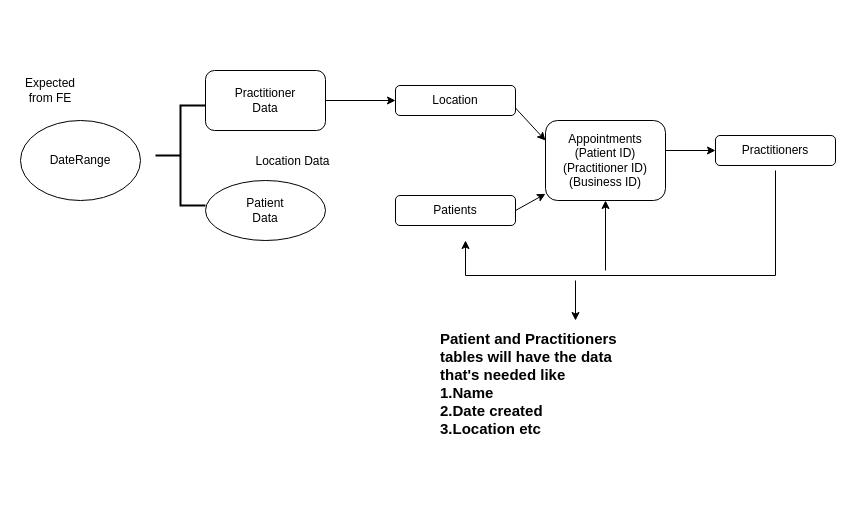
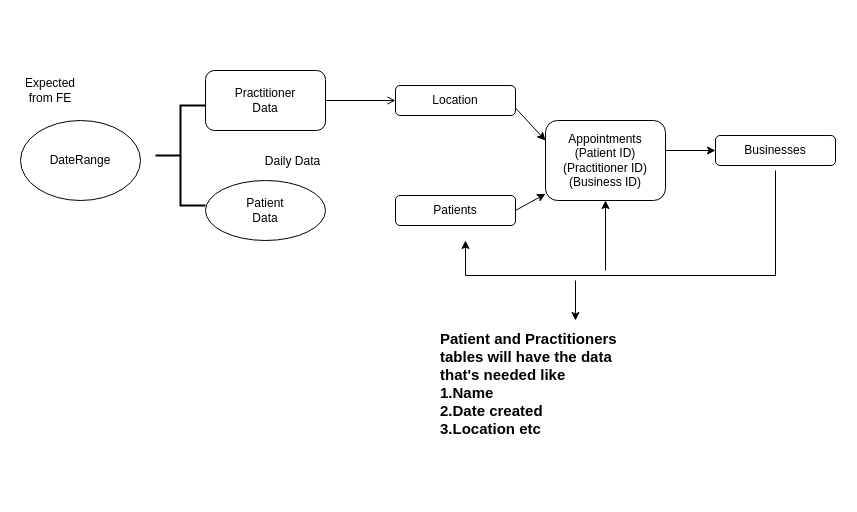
  <mxCell id="0" />
  <mxCell id="1" parent="0" />
  <mxCell id="2" value="Location" style="rounded=1;whiteSpace=wrap;html=1;" vertex="1" parent="1"><mxGeometry x="395" y="85" width="120" height="30" as="geometry" /></mxCell>
  <mxCell id="3" value="Patients" style="rounded=1;whiteSpace=wrap;html=1;" vertex="1" parent="1"><mxGeometry x="395" y="195" width="120" height="30" as="geometry" /></mxCell>
  <mxCell id="4" value="Appointments&lt;br&gt;(Patient ID)&lt;br&gt;(Practitioner ID)&lt;br&gt;(Business ID)" style="rounded=1;whiteSpace=wrap;html=1;" vertex="1" parent="1"><mxGeometry x="545" y="120" width="120" height="80" as="geometry" /></mxCell>
  <mxCell id="5" value="Practitioner&lt;br&gt;Data" style="rounded=1;whiteSpace=wrap;html=1;" vertex="1" parent="1"><mxGeometry x="205" y="70" width="120" height="60" as="geometry" /></mxCell>
  <mxCell id="6" value="Patient&lt;br&gt;Data" style="ellipse;whiteSpace=wrap;html=1;" vertex="1" parent="1"><mxGeometry x="205" y="180" width="120" height="60" as="geometry" /></mxCell>
  <mxCell id="7" value="" style="strokeWidth=2;html=1;shape=mxgraph.flowchart.annotation_2;align=left;labelPosition=right;pointerEvents=1;" vertex="1" parent="1"><mxGeometry x="155" y="105" width="50" height="100" as="geometry" /></mxCell>
- <mxCell id="8" value="Practitioners" style="rounded=1;whiteSpace=wrap;html=1;" vertex="1" parent="1"><mxGeometry x="715" y="135" width="120" height="30" as="geometry" /></mxCell>
+ <mxCell id="8" value="Businesses" style="rounded=1;whiteSpace=wrap;html=1;" vertex="1" parent="1"><mxGeometry x="715" y="135" width="120" height="30" as="geometry" /></mxCell>
  <mxCell id="9" value="DateRange" style="ellipse;whiteSpace=wrap;html=1;" vertex="1" parent="1"><mxGeometry x="20" y="120" width="120" height="80" as="geometry" /></mxCell>
  <mxCell id="10" style="edgeStyle=orthogonalEdgeStyle;rounded=0;orthogonalLoop=1;jettySize=auto;html=1;exitX=0.5;exitY=1;exitDx=0;exitDy=0;" edge="1" parent="1" source="3" target="3"><mxGeometry relative="1" as="geometry" /></mxCell>
- <mxCell id="11" value="" style="endArrow=classic;html=1;rounded=0;entryX=0;entryY=0.5;entryDx=0;entryDy=0;exitX=1;exitY=0.5;exitDx=0;exitDy=0;" edge="1" parent="1" source="5" target="2"><mxGeometry width="50" height="50" relative="1" as="geometry"><mxPoint x="335" y="160" as="sourcePoint" /><mxPoint x="445" y="170" as="targetPoint" /></mxGeometry></mxCell>
+ <mxCell id="11" value="" style="endArrow=open;html=1;rounded=0;entryX=0;entryY=0.5;entryDx=0;entryDy=0;exitX=1;exitY=0.5;exitDx=0;exitDy=0;" edge="1" parent="1" source="5" target="2"><mxGeometry width="50" height="50" relative="1" as="geometry"><mxPoint x="335" y="160" as="sourcePoint" /><mxPoint x="445" y="170" as="targetPoint" /></mxGeometry></mxCell>
  <mxCell id="12" value="" style="endArrow=classic;html=1;rounded=0;exitX=1;exitY=0.5;exitDx=0;exitDy=0;" edge="1" parent="1" source="3" target="4"><mxGeometry width="50" height="50" relative="1" as="geometry"><mxPoint x="605" y="230" as="sourcePoint" /><mxPoint x="565" y="280" as="targetPoint" /><Array as="points" /></mxGeometry></mxCell>
  <mxCell id="13" value="" style="endArrow=classic;html=1;rounded=0;entryX=0;entryY=0.25;entryDx=0;entryDy=0;exitX=1;exitY=0.75;exitDx=0;exitDy=0;" edge="1" parent="1" source="2" target="4"><mxGeometry width="50" height="50" relative="1" as="geometry"><mxPoint x="525" y="110" as="sourcePoint" /><mxPoint x="575" y="60" as="targetPoint" /></mxGeometry></mxCell>
  <mxCell id="14" value="" style="endArrow=classic;html=1;rounded=0;" edge="1" parent="1"><mxGeometry width="50" height="50" relative="1" as="geometry"><mxPoint x="665" y="150" as="sourcePoint" /><mxPoint x="715" y="150" as="targetPoint" /></mxGeometry></mxCell>
  <mxCell id="15" value="Expected from FE" style="text;html=1;strokeColor=none;fillColor=none;align=center;verticalAlign=middle;whiteSpace=wrap;rounded=0;" vertex="1" parent="1"><mxGeometry x="20" y="75" width="60" height="30" as="geometry" /></mxCell>
- <mxCell id="16" value="&lt;p style=&quot;line-height: 1.5;&quot;&gt;Location Data&lt;/p&gt;" style="text;html=1;strokeColor=none;fillColor=none;align=center;verticalAlign=middle;whiteSpace=wrap;rounded=0;" vertex="1" parent="1"><mxGeometry x="175" y="20" width="235" height="280" as="geometry" /></mxCell>
+ <mxCell id="16" value="&lt;p style=&quot;line-height: 1.5;&quot;&gt;Daily Data&lt;/p&gt;" style="text;html=1;strokeColor=none;fillColor=none;align=center;verticalAlign=middle;whiteSpace=wrap;rounded=0;" vertex="1" parent="1"><mxGeometry x="175" y="20" width="235" height="280" as="geometry" /></mxCell>
  <mxCell id="17" value="" style="edgeStyle=orthogonalEdgeStyle;rounded=0;orthogonalLoop=1;jettySize=auto;html=1;fontSize=15;" edge="1" parent="1"><mxGeometry relative="1" as="geometry"><mxPoint x="775" y="170" as="sourcePoint" /><mxPoint x="465" y="240" as="targetPoint" /><Array as="points"><mxPoint x="775" y="275" /><mxPoint x="465" y="275" /></Array></mxGeometry></mxCell>
  <mxCell id="18" value="&lt;h1 style=&quot;font-size: 15px;&quot;&gt;Patient and Practitioners tables will have the data that's needed like&amp;nbsp;&lt;br&gt;1.Name&lt;br&gt;2.Date created&lt;br&gt;3.Location etc&lt;/h1&gt;" style="text;html=1;strokeColor=none;fillColor=none;spacing=5;spacingTop=-20;whiteSpace=wrap;overflow=hidden;rounded=0;" vertex="1" parent="1"><mxGeometry x="435" y="330" width="190" height="160" as="geometry" /></mxCell>
  <mxCell id="19" value="" style="endArrow=classic;html=1;rounded=0;fontSize=15;entryX=0.5;entryY=1;entryDx=0;entryDy=0;" edge="1" parent="1" target="4"><mxGeometry width="50" height="50" relative="1" as="geometry"><mxPoint x="605" y="270" as="sourcePoint" /><mxPoint x="685" y="230" as="targetPoint" /></mxGeometry></mxCell>
  <mxCell id="20" value="" style="endArrow=classic;html=1;rounded=0;fontSize=15;" edge="1" parent="1"><mxGeometry width="50" height="50" relative="1" as="geometry"><mxPoint x="575" y="280" as="sourcePoint" /><mxPoint x="575" y="320" as="targetPoint" /></mxGeometry></mxCell>
